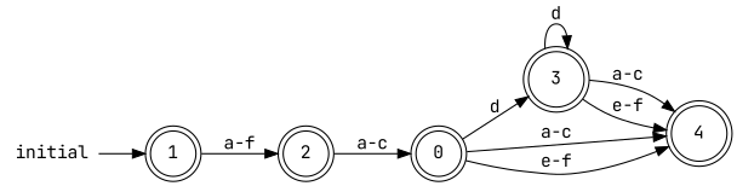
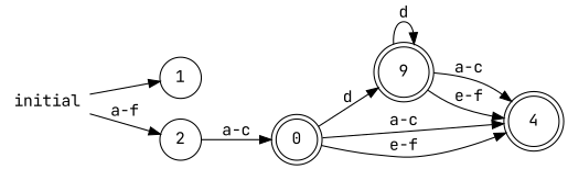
  digraph {
    fontname="JetBrains Mono"
    rankdir=LR
    node [fontname="JetBrains Mono" shape=doublecircle]
    edge [fontname="JetBrains Mono"]
    0 [height=0.5 width=0.5]
-   3 [height=0.61111 width=0.61111]
+   3 [height=0.61111 width=0.61111 label=9]
    4 [height=0.61111 width=0.61111]
-   1 [height=0.5 width=0.5]
-   2 [height=0.5 width=0.5]
+   1 [height=0.5 shape=circle width=0.5]
+   2 [height=0.5 shape=circle width=0.5]
    initial [height=0.5 shape=plaintext width=0.75]
    0 -> 3 [label=d]
    0 -> 4 [label="a-c"]
    0 -> 4 [label="e-f"]
    3 -> 3 [label=d]
    3 -> 4 [label="a-c"]
    3 -> 4 [label="e-f"]
-   1 -> 2 [label="a-f"]
+   initial -> 2 [label="a-f"]
    2 -> 0 [label="a-c"]
    initial -> 1
  }
